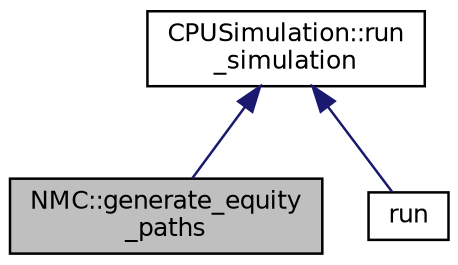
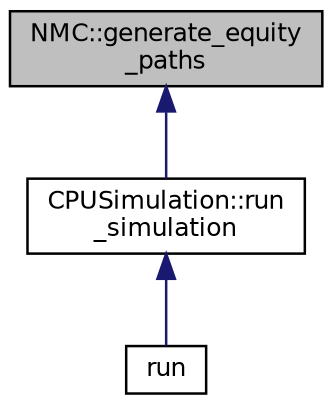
  digraph {
    rankdir=TB
    node [color=black fillcolor=white fontname=Helvetica fontsize=10 shape=record style=filled]
    edge [color=midnightblue dir=back fontname=Helvetica fontsize=10 labelfontname=Helvetica labelfontsize=10 style=solid]
    n1 [fillcolor=grey75 fontcolor=black height=0.2 label="NMC::generate_equity\l_paths" width=0.4]
    n2 [height=0.2 label="CPUSimulation::run\l_simulation" width=0.4]
    n3 [height=0.2 label=run width=0.4]
-   n2 -> n1
+   n1 -> n2
    n2 -> n3
  }
